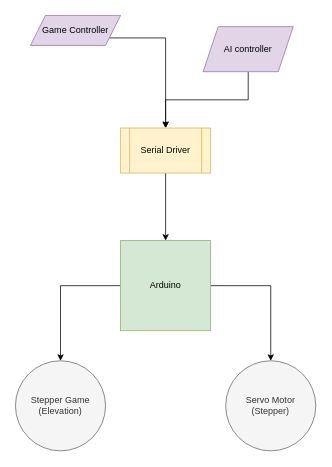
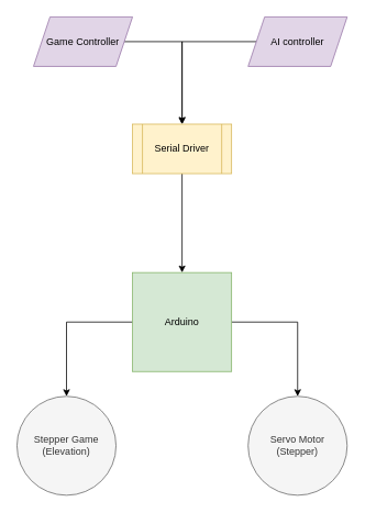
  <mxCell id="0" />
  <mxCell id="1" parent="0" />
  <mxCell id="2" style="edgeStyle=orthogonalEdgeStyle;rounded=0;orthogonalLoop=1;jettySize=auto;html=1;entryX=0.5;entryY=0;entryDx=0;entryDy=0;" parent="1" source="3" target="7" edge="1"><mxGeometry relative="1" as="geometry"><Array as="points"><mxPoint x="220" y="50" /></Array></mxGeometry></mxCell>
- <mxCell id="3" value="Game Controller" style="shape=parallelogram;perimeter=parallelogramPerimeter;whiteSpace=wrap;html=1;fixedSize=1;fillColor=#e1d5e7;strokeColor=#9673a6;fontColor=#000000;" parent="1" vertex="1"><mxGeometry x="40" y="20" width="120" height="40" as="geometry" /></mxCell>
+ <mxCell id="3" value="Game Controller" style="shape=parallelogram;perimeter=parallelogramPerimeter;whiteSpace=wrap;html=1;fixedSize=1;fillColor=#e1d5e7;strokeColor=#9673a6;fontColor=#000000;" parent="1" vertex="1"><mxGeometry x="40" y="20" width="120" height="60" as="geometry" /></mxCell>
  <mxCell id="4" style="edgeStyle=orthogonalEdgeStyle;rounded=0;orthogonalLoop=1;jettySize=auto;html=1;entryX=0.5;entryY=0;entryDx=0;entryDy=0;" parent="1" source="5" target="7" edge="1"><mxGeometry relative="1" as="geometry" /></mxCell>
- <mxCell id="5" value="AI controller" style="shape=parallelogram;perimeter=parallelogramPerimeter;whiteSpace=wrap;html=1;fixedSize=1;fillColor=#e1d5e7;strokeColor=#9673a6;fontColor=#000000;" parent="1" vertex="1"><mxGeometry x="270" y="35" width="120" height="60" as="geometry" /></mxCell>
+ <mxCell id="5" value="AI controller" style="shape=parallelogram;perimeter=parallelogramPerimeter;whiteSpace=wrap;html=1;fixedSize=1;fillColor=#e1d5e7;strokeColor=#9673a6;fontColor=#000000;" parent="1" vertex="1"><mxGeometry x="300" y="20" width="120" height="60" as="geometry" /></mxCell>
  <mxCell id="6" style="edgeStyle=orthogonalEdgeStyle;rounded=0;orthogonalLoop=1;jettySize=auto;html=1;entryX=0.5;entryY=0;entryDx=0;entryDy=0;" parent="1" source="7" target="10" edge="1"><mxGeometry relative="1" as="geometry" /></mxCell>
- <mxCell id="7" value="Serial Driver" style="shape=process;whiteSpace=wrap;html=1;backgroundOutline=1;fillColor=#fff2cc;strokeColor=#d6b656;fontColor=#000000;" parent="1" vertex="1"><mxGeometry x="160" y="170" width="120" height="60" as="geometry" /></mxCell>
+ <mxCell id="7" value="Serial Driver" style="shape=process;whiteSpace=wrap;html=1;backgroundOutline=1;fillColor=#fff2cc;strokeColor=#d6b656;fontColor=#000000;" parent="1" vertex="1"><mxGeometry x="160" y="150" width="120" height="60" as="geometry" /></mxCell>
  <mxCell id="8" style="edgeStyle=orthogonalEdgeStyle;rounded=0;orthogonalLoop=1;jettySize=auto;html=1;entryX=0.5;entryY=0;entryDx=0;entryDy=0;" parent="1" source="10" target="11" edge="1"><mxGeometry relative="1" as="geometry" /></mxCell>
  <mxCell id="9" style="edgeStyle=orthogonalEdgeStyle;rounded=0;orthogonalLoop=1;jettySize=auto;html=1;entryX=0.5;entryY=0;entryDx=0;entryDy=0;" parent="1" source="10" target="12" edge="1"><mxGeometry relative="1" as="geometry" /></mxCell>
- <mxCell id="10" value="Arduino" style="whiteSpace=wrap;html=1;aspect=fixed;fillColor=#d5e8d4;strokeColor=#82b366;fontColor=#000000;" parent="1" vertex="1"><mxGeometry x="160" y="320" width="120" height="120" as="geometry" /></mxCell>
+ <mxCell id="10" value="Arduino" style="whiteSpace=wrap;html=1;aspect=fixed;fillColor=#d5e8d4;strokeColor=#82b366;fontColor=#000000;" parent="1" vertex="1"><mxGeometry x="160" y="330" width="120" height="120" as="geometry" /></mxCell>
  <mxCell id="11" value="Stepper Game&lt;br&gt;(Elevation)" style="ellipse;whiteSpace=wrap;html=1;aspect=fixed;fillColor=#f5f5f5;fontColor=#333333;strokeColor=#666666;" parent="1" vertex="1"><mxGeometry x="20" y="480" width="120" height="120" as="geometry" /></mxCell>
  <mxCell id="12" value="Servo Motor&lt;br&gt;(Stepper)" style="ellipse;whiteSpace=wrap;html=1;aspect=fixed;fillColor=#f5f5f5;fontColor=#333333;strokeColor=#666666;" parent="1" vertex="1"><mxGeometry x="300" y="480" width="120" height="120" as="geometry" /></mxCell>
